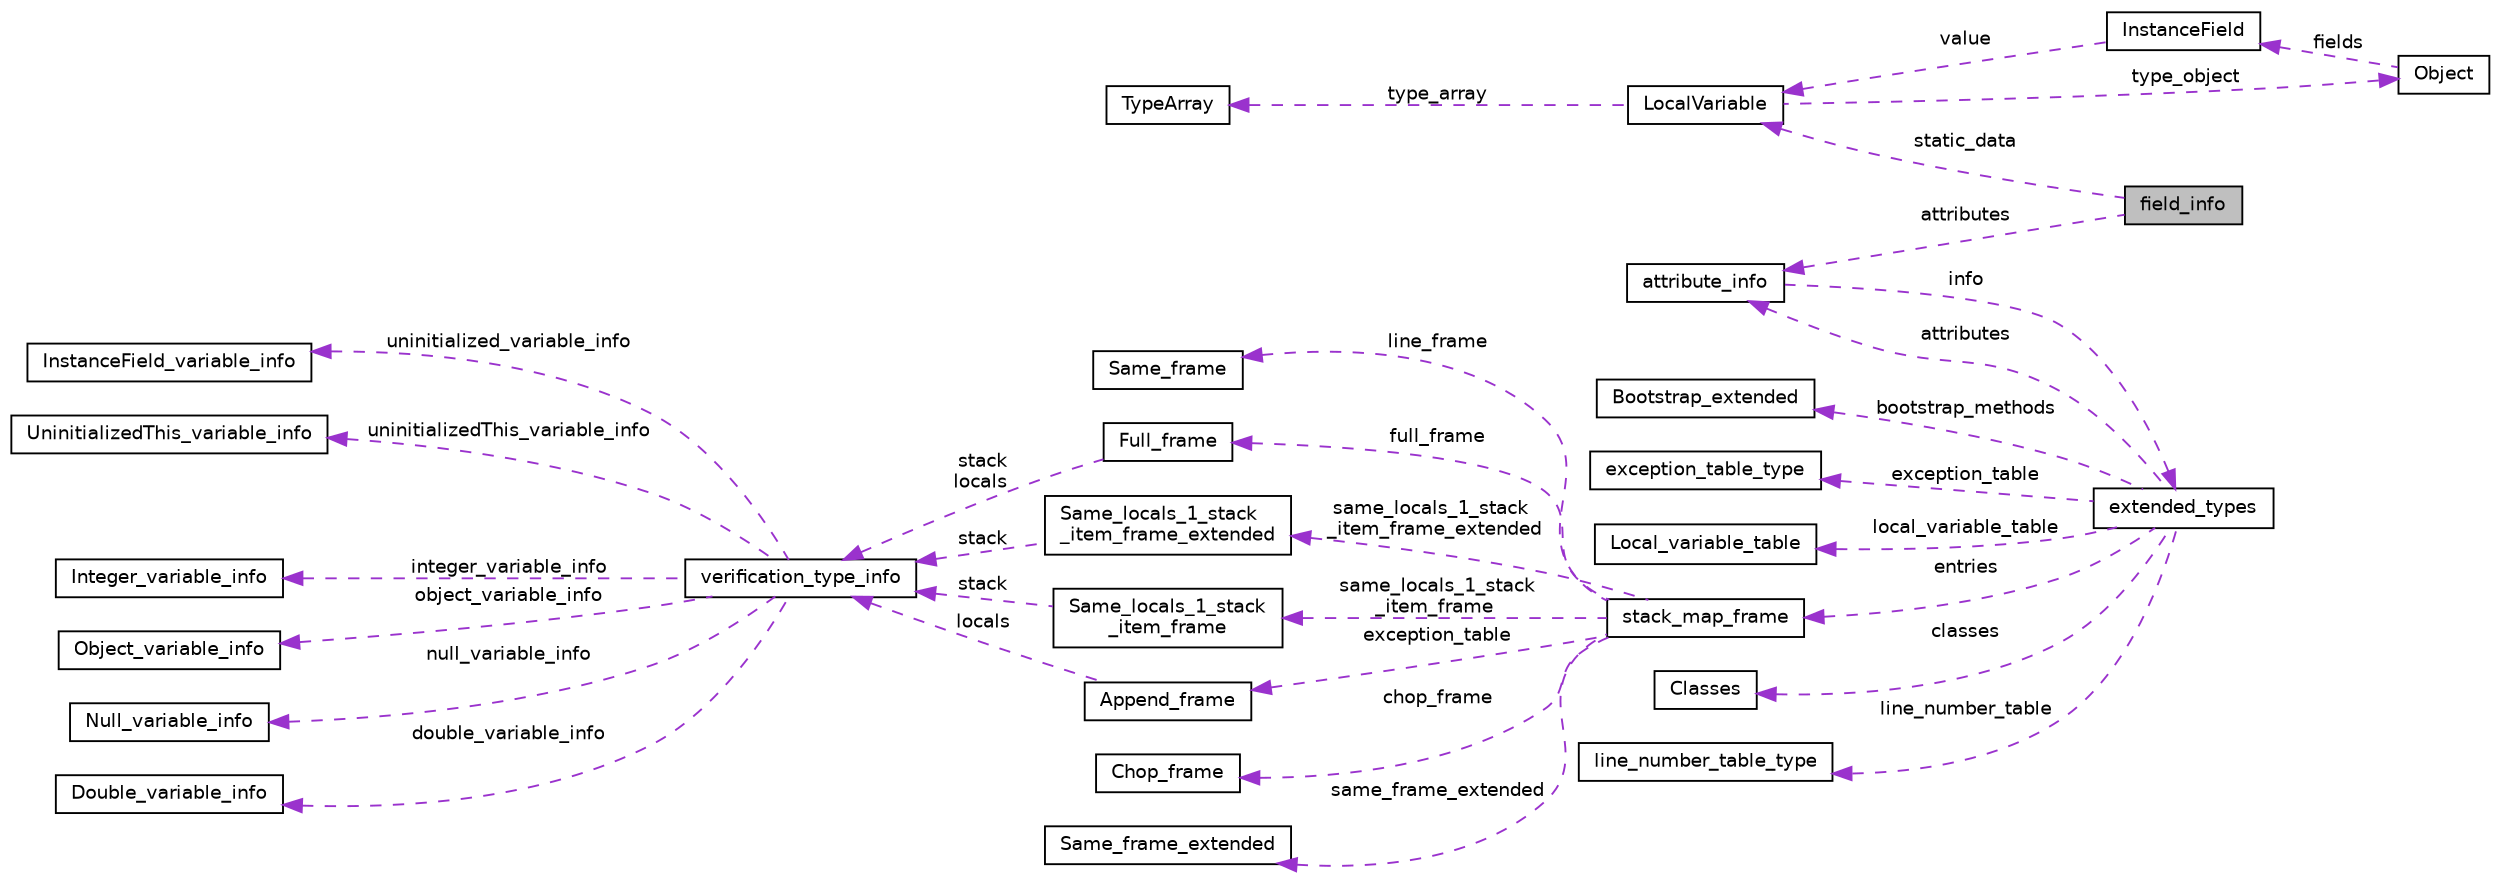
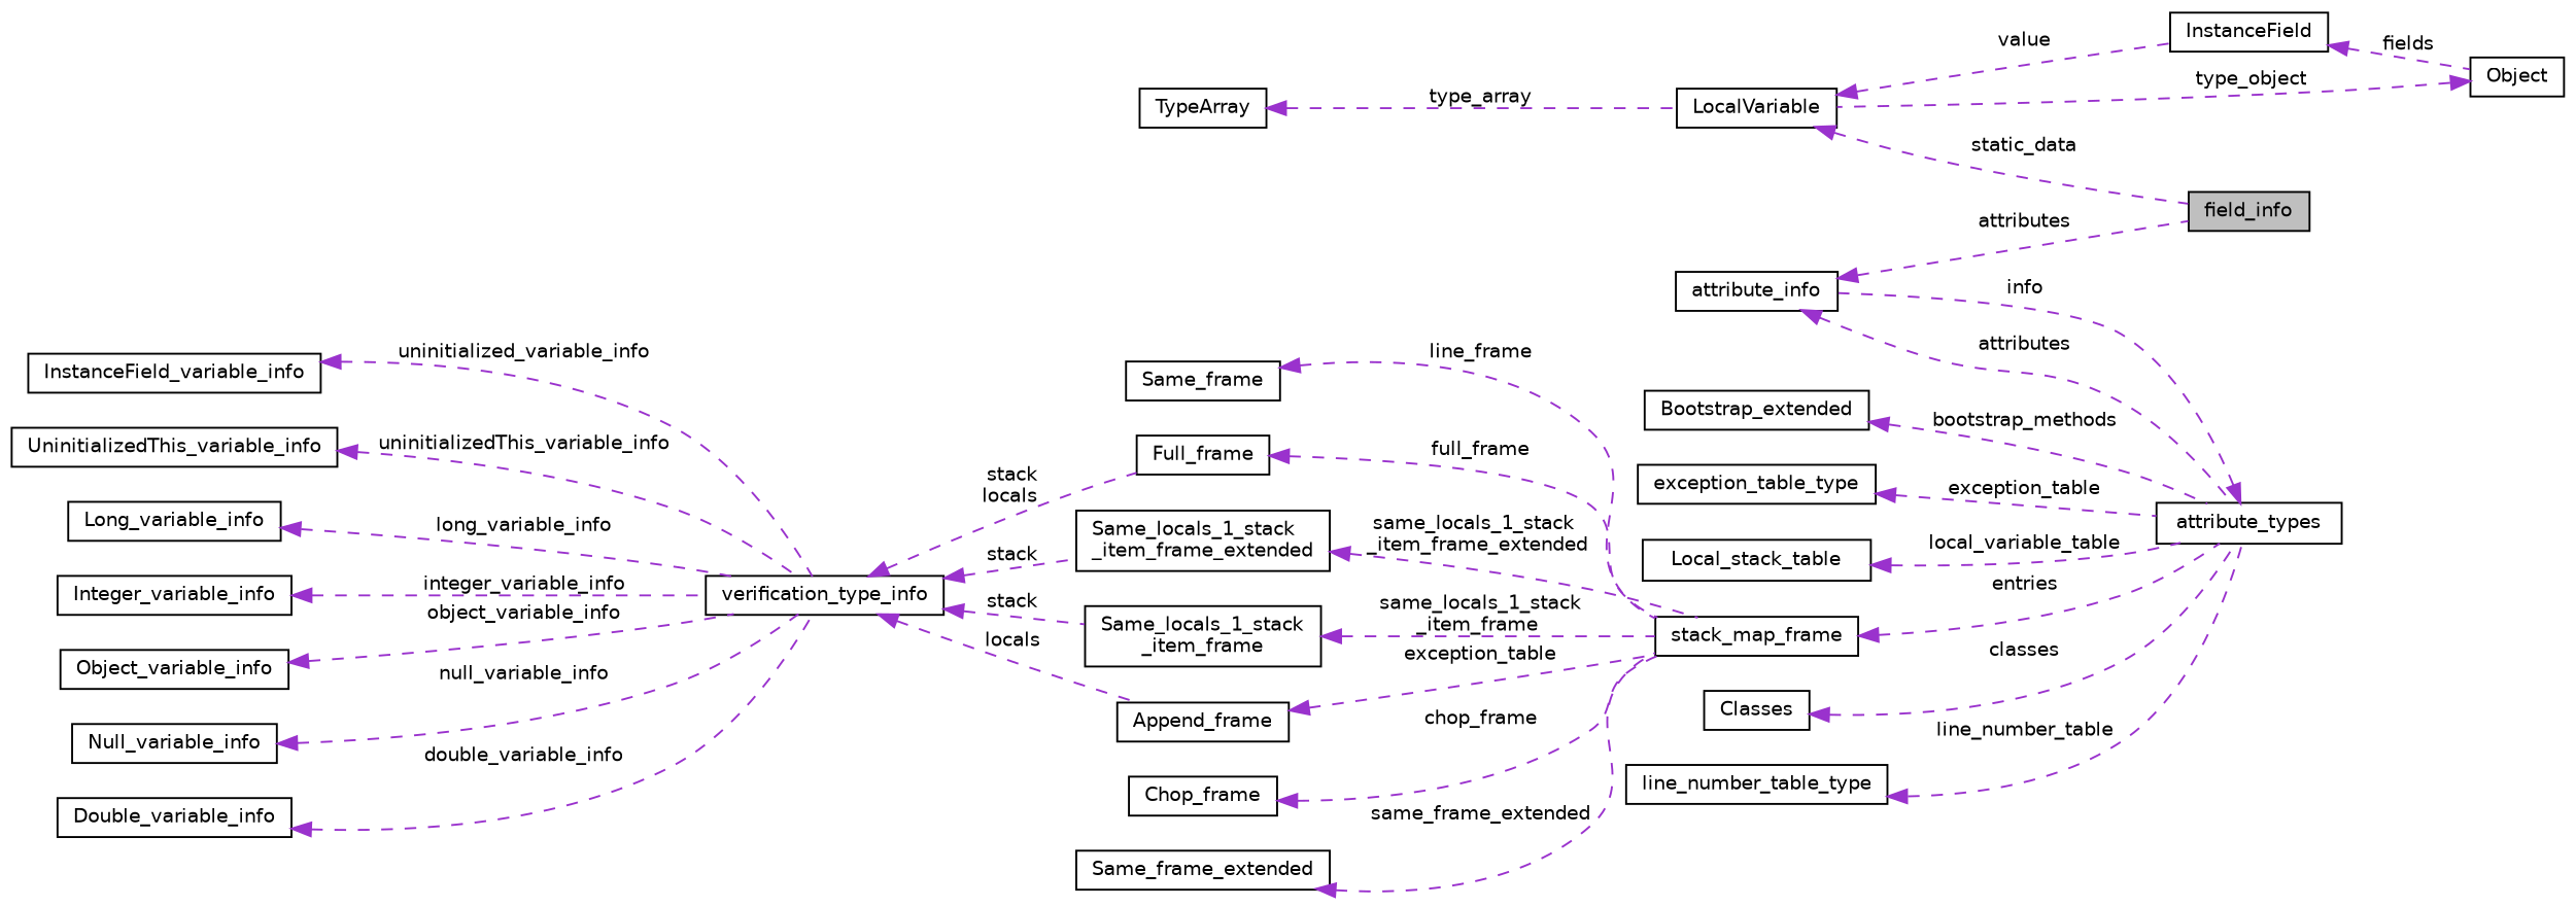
  digraph {
    rankdir=LR
    node [color=black fillcolor=white fontname=Helvetica fontsize=10 shape=record style=filled]
    edge [color=darkorchid3 dir=back fontname=Helvetica fontsize=10 labelfontname=Helvetica labelfontsize=10 style=dashed]
    n1 [fillcolor=grey75 fontcolor=black height=0.2 label=field_info width=0.4]
    n2 [height=0.2 label=LocalVariable width=0.4]
    n3 [height=0.2 label=InstanceField width=0.4]
    n4 [height=0.2 label=Object width=0.4]
    n5 [height=0.2 label=TypeArray width=0.4]
    n6 [height=0.2 label=attribute_info width=0.4]
-   n7 [height=0.2 label=extended_types width=0.4]
+   n7 [height=0.2 label=attribute_types width=0.4]
    n8 [height=0.2 label=Bootstrap_extended width=0.4]
    n9 [height=0.2 label=exception_table_type width=0.4]
-   n10 [height=0.2 label=Local_variable_table width=0.4]
+   n10 [height=0.2 label=Local_stack_table width=0.4]
    n11 [height=0.2 label=stack_map_frame width=0.4]
    n12 [height=0.2 label=Same_frame width=0.4]
    n13 [height=0.2 label=Full_frame width=0.4]
    n14 [height=0.2 label=verification_type_info width=0.4]
    n15 [height=0.2 label="Same_locals_1_stack\l_item_frame_extended" width=0.4]
    n16 [height=0.2 label="Same_locals_1_stack\l_item_frame" width=0.4]
    n17 [height=0.2 label=Append_frame width=0.4]
    n18 [height=0.2 label=InstanceField_variable_info width=0.4]
    n19 [height=0.2 label=UninitializedThis_variable_info width=0.4]
+   n20 [height=0.2 label=Long_variable_info width=0.4]
    n21 [height=0.2 label=Integer_variable_info width=0.4]
    n22 [height=0.2 label=Object_variable_info width=0.4]
    n23 [height=0.2 label=Null_variable_info width=0.4]
    n24 [height=0.2 label=Double_variable_info width=0.4]
    n25 [height=0.2 label=Chop_frame width=0.4]
    n26 [height=0.2 label=Same_frame_extended width=0.4]
    n27 [height=0.2 label=Classes width=0.4]
    n28 [height=0.2 label=line_number_table_type width=0.4]
    n2 -> n1 [label=" static_data"]
    n2 -> n3 [label=" value"]
    n3 -> n4 [label=" fields"]
    n4 -> n2 [label=" type_object"]
    n5 -> n2 [label=" type_array"]
    n6 -> n1 [label=" attributes"]
    n6 -> n7 [label=" attributes"]
    n7 -> n6 [label=" info"]
    n8 -> n7 [label=" bootstrap_methods"]
    n9 -> n7 [label=" exception_table"]
    n10 -> n7 [label=" local_variable_table"]
    n11 -> n7 [label=" entries"]
    n12 -> n11 [label=" line_frame"]
    n13 -> n11 [label=" full_frame"]
    n14 -> n13 [label=" stack\nlocals"]
    n14 -> n15 [label=" stack"]
    n14 -> n16 [label=" stack"]
    n14 -> n17 [label=" locals"]
    n15 -> n11 [label=" same_locals_1_stack\l_item_frame_extended"]
    n16 -> n11 [label=" same_locals_1_stack\l_item_frame"]
    n17 -> n11 [label=" exception_table"]
    n18 -> n14 [label=" uninitialized_variable_info"]
    n19 -> n14 [label=" uninitializedThis_variable_info"]
+   n20 -> n14 [label=" long_variable_info"]
    n21 -> n14 [label=" integer_variable_info"]
    n22 -> n14 [label=" object_variable_info"]
    n23 -> n14 [label=" null_variable_info"]
    n24 -> n14 [label=" double_variable_info"]
    n25 -> n11 [label=" chop_frame"]
    n26 -> n11 [label=" same_frame_extended"]
    n27 -> n7 [label=" classes"]
    n28 -> n7 [label=" line_number_table"]
  }
